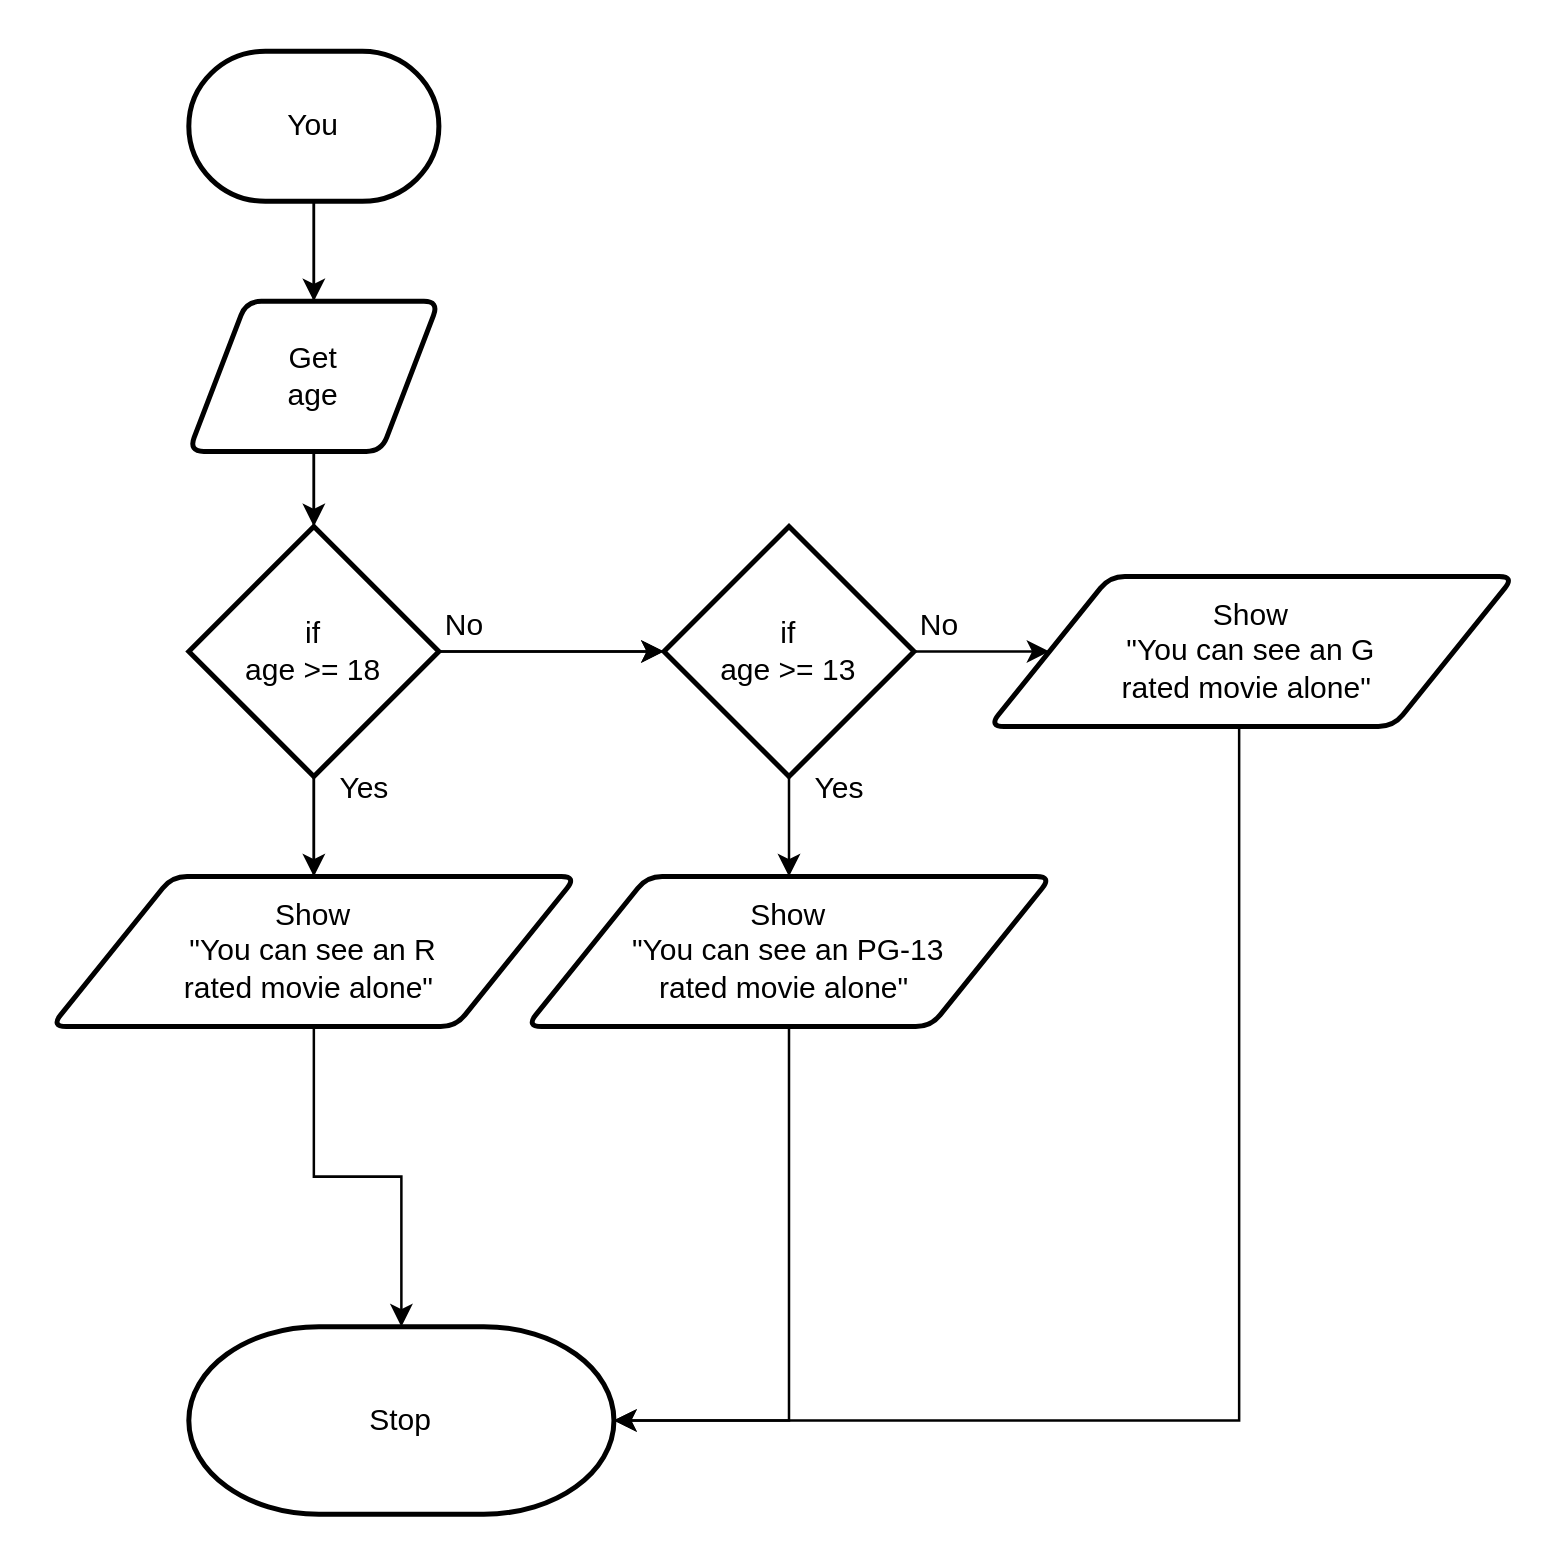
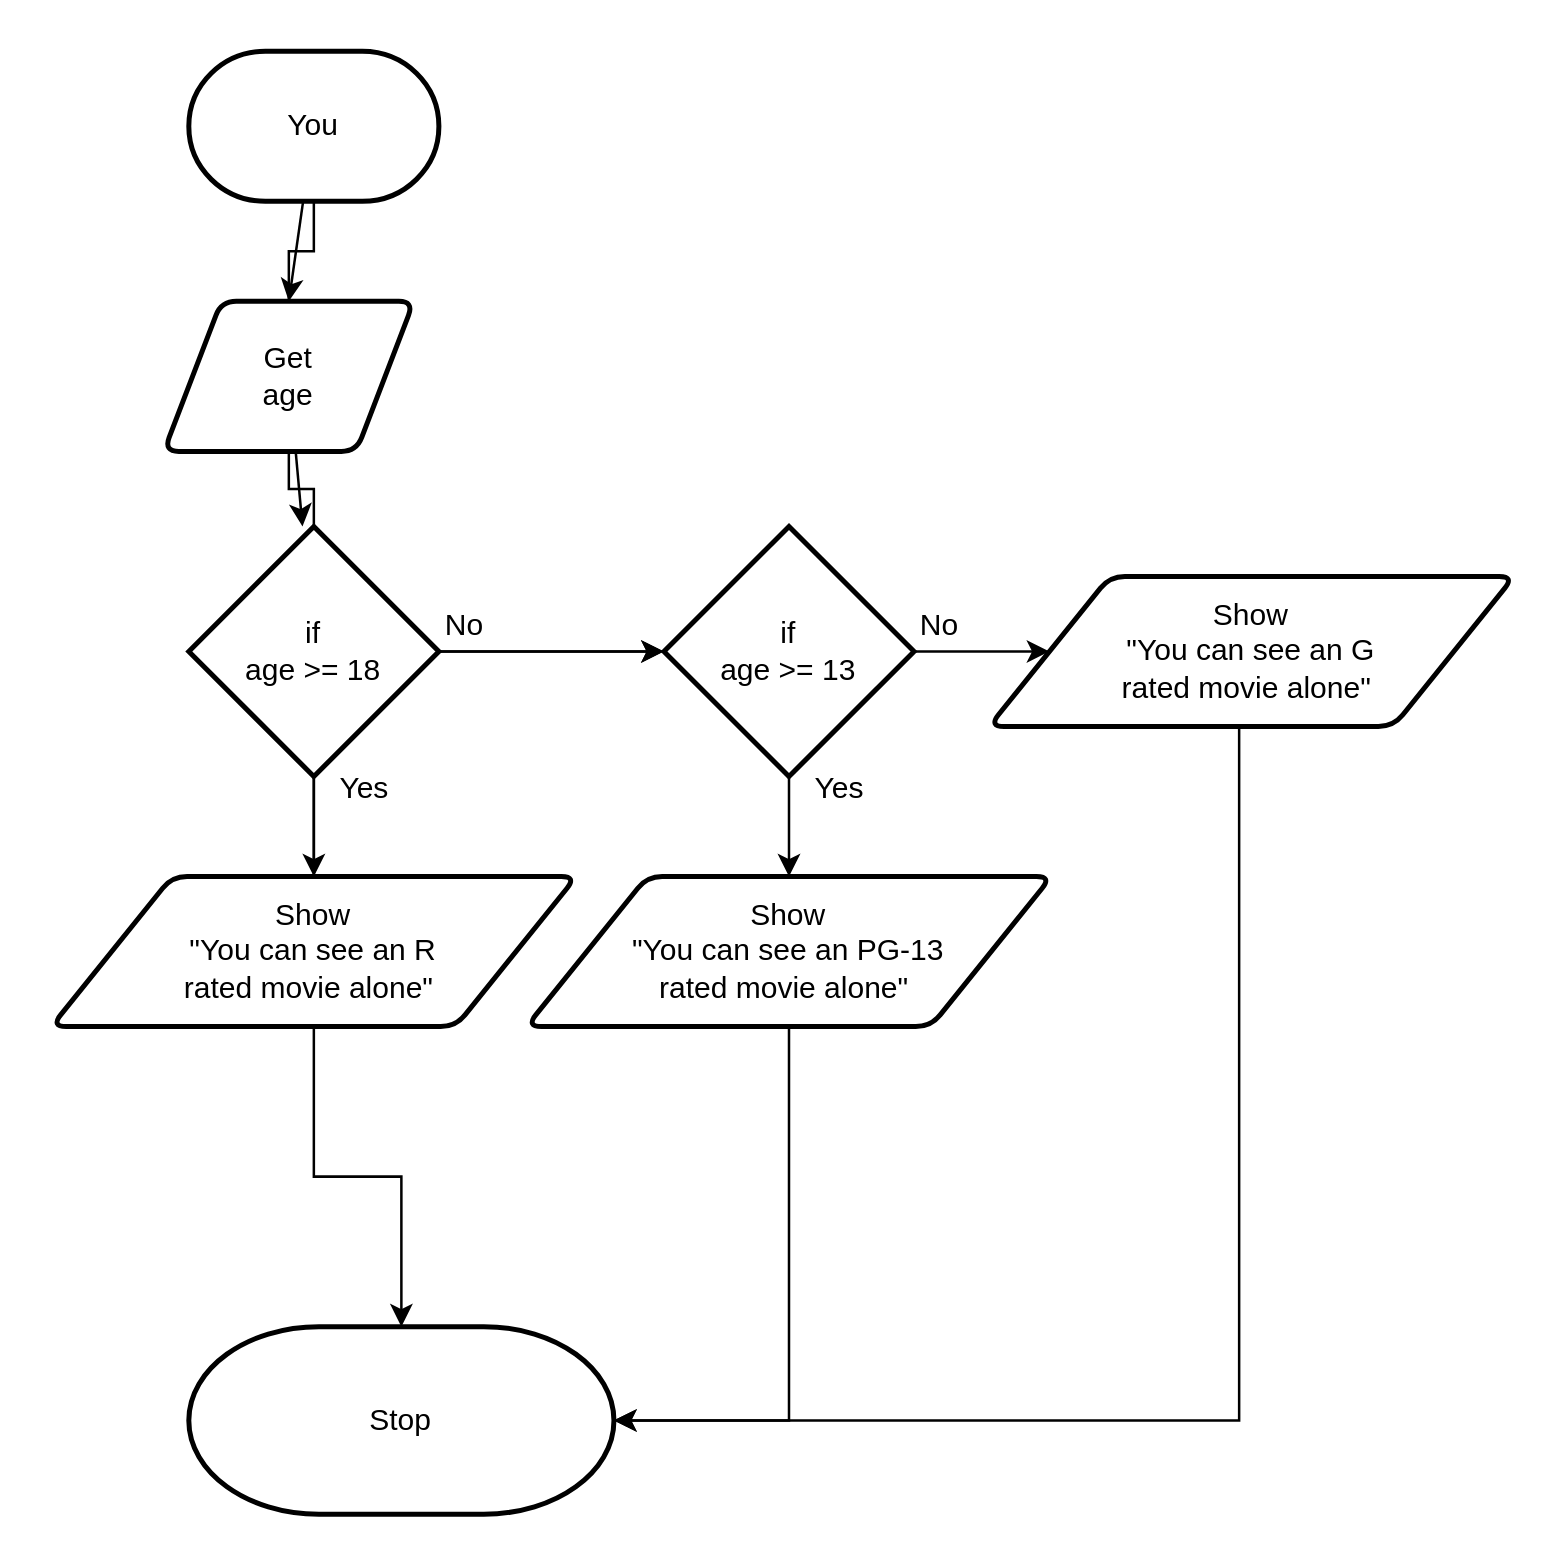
  <mxCell id="0" />
  <mxCell id="1" parent="0" />
  <mxCell id="2" style="edgeStyle=orthogonalEdgeStyle;html=1;rounded=0;startArrow=none;entryX=0.5;entryY=0;entryDx=0;entryDy=0;entryPerimeter=0;" parent="1" source="15" target="5" edge="1"><mxGeometry relative="1" as="geometry" /></mxCell>
  <mxCell id="3" style="edgeStyle=none;html=1;entryX=0.5;entryY=0;entryDx=0;entryDy=0;" edge="1" parent="1" source="4" target="13"><mxGeometry relative="1" as="geometry" /></mxCell>
  <mxCell id="4" value="You" style="strokeWidth=2;html=1;shape=mxgraph.flowchart.terminator;whiteSpace=wrap;" parent="1" vertex="1"><mxGeometry x="75" y="20" width="100" height="60" as="geometry" /></mxCell>
  <mxCell id="5" value="Stop" style="strokeWidth=2;html=1;shape=mxgraph.flowchart.terminator;whiteSpace=wrap;" parent="1" vertex="1"><mxGeometry x="75" y="530" width="170" height="75" as="geometry" /></mxCell>
  <mxCell id="6" value="" style="edgeStyle=orthogonalEdgeStyle;html=1;rounded=0;endArrow=none;startArrow=none;" edge="1" parent="1" source="13" target="10"><mxGeometry relative="1" as="geometry"><mxPoint x="125" y="80" as="sourcePoint" /><mxPoint x="125" y="370" as="targetPoint" /></mxGeometry></mxCell>
  <mxCell id="7" style="edgeStyle=none;html=1;" edge="1" parent="1" source="10" target="15"><mxGeometry relative="1" as="geometry" /></mxCell>
  <mxCell id="8" style="edgeStyle=none;html=1;" edge="1" parent="1" source="10" target="20"><mxGeometry relative="1" as="geometry" /></mxCell>
  <mxCell id="9" value="" style="edgeStyle=elbowEdgeStyle;rounded=0;html=1;" edge="1" parent="1" source="10" target="20"><mxGeometry relative="1" as="geometry" /></mxCell>
  <mxCell id="10" value="if&lt;br&gt;age &amp;gt;= 18" style="strokeWidth=2;html=1;shape=mxgraph.flowchart.decision;whiteSpace=wrap;" vertex="1" parent="1"><mxGeometry x="75" y="210" width="100" height="100" as="geometry" /></mxCell>
  <mxCell id="11" value="" style="edgeStyle=orthogonalEdgeStyle;html=1;rounded=0;endArrow=none;" edge="1" parent="1" source="4" target="13"><mxGeometry relative="1" as="geometry"><mxPoint x="125" y="80" as="sourcePoint" /><mxPoint x="125" y="190" as="targetPoint" /></mxGeometry></mxCell>
  <mxCell id="12" style="edgeStyle=none;html=1;" edge="1" parent="1" source="13" target="10"><mxGeometry relative="1" as="geometry" /></mxCell>
- <mxCell id="13" value="Get&lt;br&gt;age" style="shape=parallelogram;html=1;strokeWidth=2;perimeter=parallelogramPerimeter;whiteSpace=wrap;rounded=1;arcSize=12;size=0.23;" vertex="1" parent="1"><mxGeometry x="75" y="120" width="100" height="60" as="geometry" /></mxCell>
+ <mxCell id="13" value="Get&lt;br&gt;age" style="shape=parallelogram;html=1;strokeWidth=2;perimeter=parallelogramPerimeter;whiteSpace=wrap;rounded=1;arcSize=12;size=0.23;" vertex="1" parent="1"><mxGeometry x="65" y="120" width="100" height="60" as="geometry" /></mxCell>
  <mxCell id="14" value="" style="edgeStyle=orthogonalEdgeStyle;html=1;rounded=0;startArrow=none;entryX=0.5;entryY=0;entryDx=0;entryDy=0;entryPerimeter=0;endArrow=none;" edge="1" parent="1" source="10" target="15"><mxGeometry relative="1" as="geometry"><mxPoint x="125" y="290" as="sourcePoint" /><mxPoint x="125" y="410" as="targetPoint" /></mxGeometry></mxCell>
  <mxCell id="15" value="Show&lt;br&gt;&quot;You can see an R &lt;br&gt;rated movie alone&quot;&amp;nbsp;" style="shape=parallelogram;html=1;strokeWidth=2;perimeter=parallelogramPerimeter;whiteSpace=wrap;rounded=1;arcSize=12;size=0.23;" vertex="1" parent="1"><mxGeometry x="20" y="350" width="210" height="60" as="geometry" /></mxCell>
  <mxCell id="16" style="edgeStyle=elbowEdgeStyle;rounded=0;html=1;entryX=1;entryY=0.5;entryDx=0;entryDy=0;entryPerimeter=0;exitX=0.5;exitY=1;exitDx=0;exitDy=0;" edge="1" parent="1" source="17" target="5"><mxGeometry relative="1" as="geometry"><Array as="points"><mxPoint x="315" y="480" /></Array></mxGeometry></mxCell>
  <mxCell id="17" value="Show&lt;br&gt;&quot;You can see an PG-13&lt;br&gt;rated movie alone&quot;&amp;nbsp;" style="shape=parallelogram;html=1;strokeWidth=2;perimeter=parallelogramPerimeter;whiteSpace=wrap;rounded=1;arcSize=12;size=0.23;" vertex="1" parent="1"><mxGeometry x="210" y="350" width="210" height="60" as="geometry" /></mxCell>
  <mxCell id="18" style="edgeStyle=none;html=1;entryX=0.5;entryY=0;entryDx=0;entryDy=0;" edge="1" parent="1" source="20" target="17"><mxGeometry relative="1" as="geometry" /></mxCell>
  <mxCell id="19" style="edgeStyle=none;html=1;" edge="1" parent="1" source="20" target="22"><mxGeometry relative="1" as="geometry" /></mxCell>
  <mxCell id="20" value="if&lt;br&gt;age &amp;gt;= 13" style="strokeWidth=2;html=1;shape=mxgraph.flowchart.decision;whiteSpace=wrap;" vertex="1" parent="1"><mxGeometry x="265" y="210" width="100" height="100" as="geometry" /></mxCell>
  <mxCell id="21" style="edgeStyle=elbowEdgeStyle;rounded=0;html=1;exitX=0.5;exitY=1;exitDx=0;exitDy=0;entryX=1;entryY=0.5;entryDx=0;entryDy=0;entryPerimeter=0;" edge="1" parent="1" source="22" target="5"><mxGeometry relative="1" as="geometry"><mxPoint x="185" y="550" as="targetPoint" /><Array as="points"><mxPoint x="495" y="420" /></Array></mxGeometry></mxCell>
  <mxCell id="22" value="Show&lt;br&gt;&quot;You can see an G&lt;br&gt;rated movie alone&quot;&amp;nbsp;" style="shape=parallelogram;html=1;strokeWidth=2;perimeter=parallelogramPerimeter;whiteSpace=wrap;rounded=1;arcSize=12;size=0.23;" vertex="1" parent="1"><mxGeometry x="395" y="230" width="210" height="60" as="geometry" /></mxCell>
  <mxCell id="23" value="No" style="text;html=1;align=center;verticalAlign=middle;resizable=0;points=[];autosize=1;strokeColor=none;fillColor=none;" vertex="1" parent="1"><mxGeometry x="165" y="235" width="40" height="30" as="geometry" /></mxCell>
  <mxCell id="24" value="No" style="text;html=1;align=center;verticalAlign=middle;resizable=0;points=[];autosize=1;strokeColor=none;fillColor=none;" vertex="1" parent="1"><mxGeometry x="355" y="235" width="40" height="30" as="geometry" /></mxCell>
  <mxCell id="25" value="Yes" style="text;html=1;align=center;verticalAlign=middle;resizable=0;points=[];autosize=1;strokeColor=none;fillColor=none;" vertex="1" parent="1"><mxGeometry x="125" y="300" width="40" height="30" as="geometry" /></mxCell>
  <mxCell id="26" value="Yes" style="text;html=1;align=center;verticalAlign=middle;resizable=0;points=[];autosize=1;strokeColor=none;fillColor=none;" vertex="1" parent="1"><mxGeometry x="315" y="300" width="40" height="30" as="geometry" /></mxCell>
